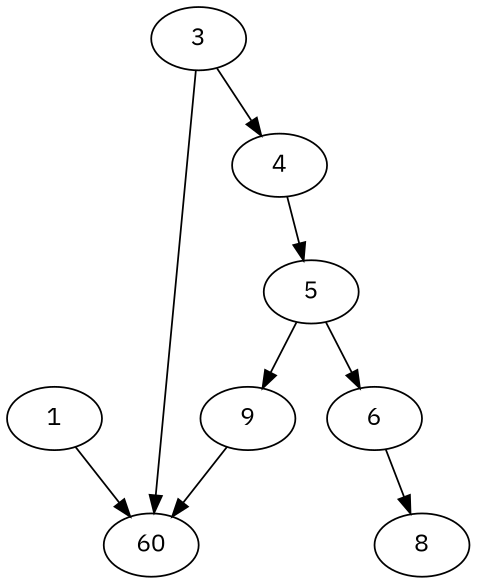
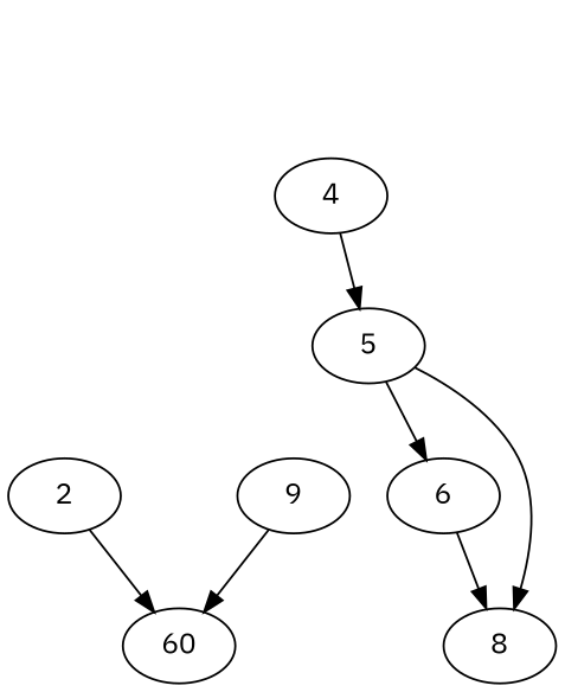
  digraph {
    fontname="IBM Plex Sans"
    node [fontname="IBM Plex Sans"]
    edge [fontname="IBM Plex Sans"]
    n1 [label=60]
-   1
-   3
+   1 [label=2]
    4
    5
    6
    8
    9
    1 -> n1
-   3 -> n1
-   3 -> 4
    4 -> 5
    5 -> 6
-   5 -> 9
+   5 -> 8
    6 -> 8
    9 -> n1
  }
